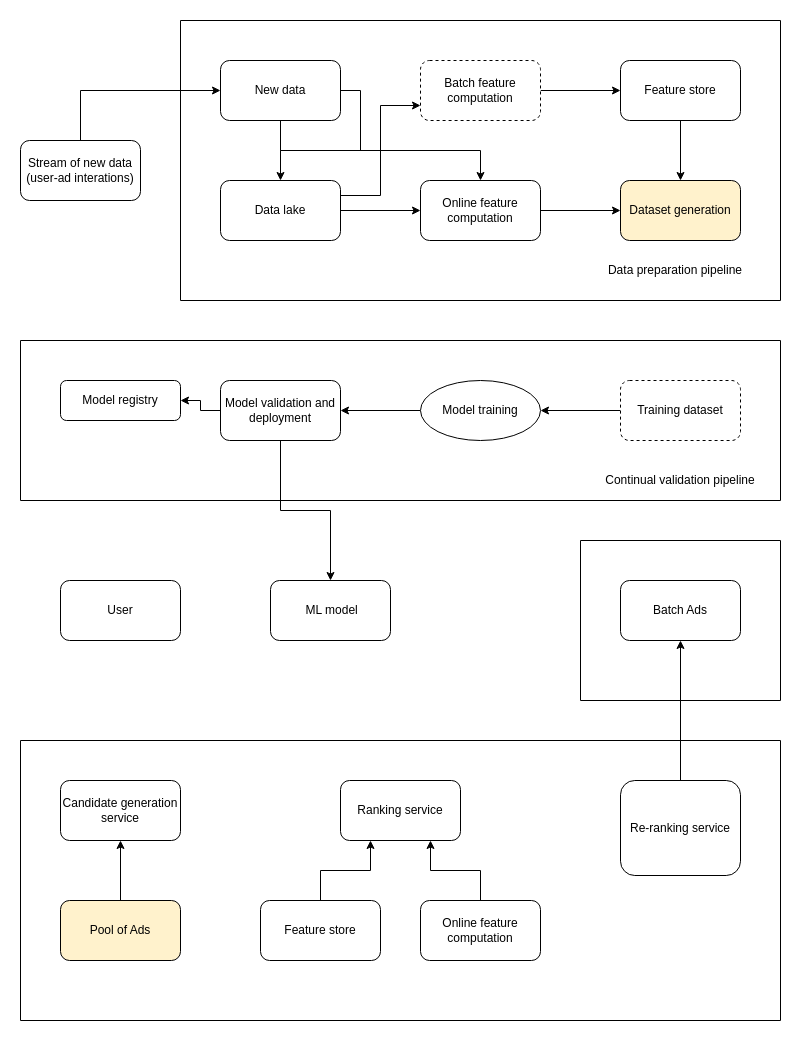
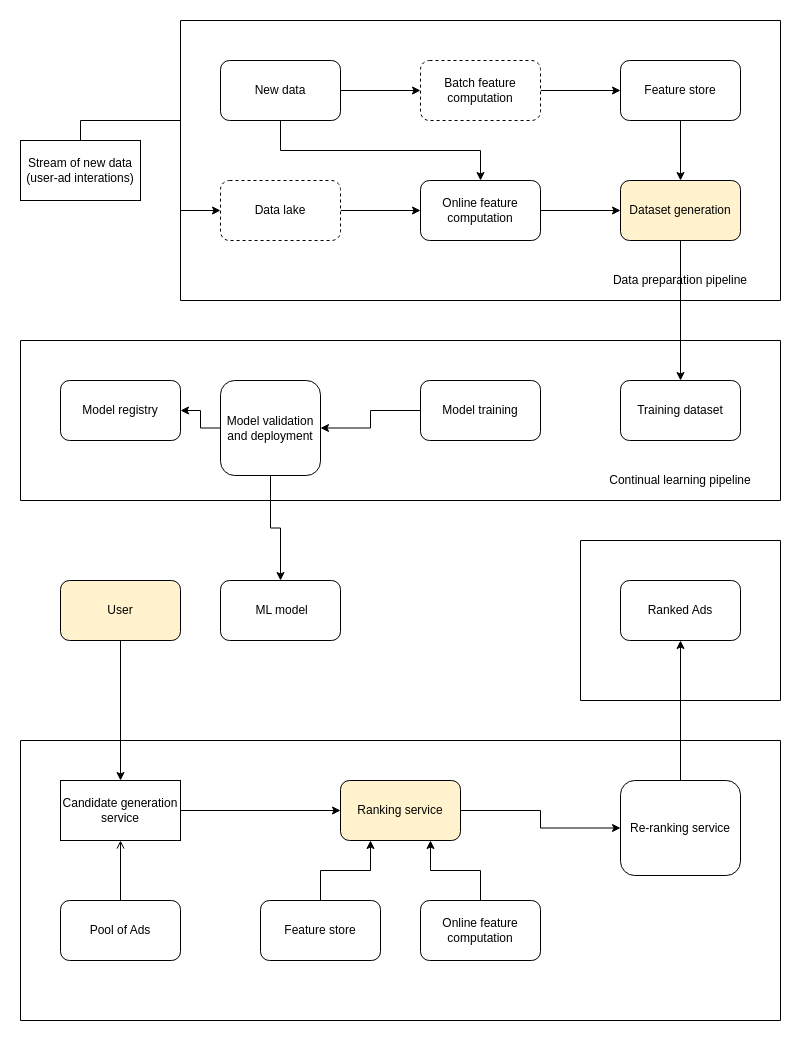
  <mxCell id="0" />
  <mxCell id="1" parent="0" />
- <mxCell id="2" style="edgeStyle=orthogonalEdgeStyle;rounded=0;orthogonalLoop=1;jettySize=auto;html=1;exitX=0.5;exitY=0;exitDx=0;exitDy=0;entryX=0;entryY=0.5;entryDx=0;entryDy=0;" edge="1" parent="1" source="3" target="7"><mxGeometry relative="1" as="geometry" /></mxCell>
- <mxCell id="3" value="Stream of new data (user-ad interations)" style="rounded=1;whiteSpace=wrap;html=1;" vertex="1" parent="1"><mxGeometry x="20" y="140" width="120" height="60" as="geometry" /></mxCell>
+ <mxCell id="2" style="edgeStyle=orthogonalEdgeStyle;rounded=0;orthogonalLoop=1;jettySize=auto;html=1;exitX=0.5;exitY=0;exitDx=0;exitDy=0;" edge="1" parent="1" source="3" target="10"><mxGeometry relative="1" as="geometry" /></mxCell>
+ <mxCell id="3" value="Stream of new data (user-ad interations)" style="whiteSpace=wrap;html=1;rounded=0;" vertex="1" parent="1"><mxGeometry x="20" y="140" width="120" height="60" as="geometry" /></mxCell>
  <mxCell id="4" value="" style="swimlane;startSize=0;" vertex="1" parent="1"><mxGeometry x="180" y="20" width="600" height="280" as="geometry" /></mxCell>
- <mxCell id="5" style="edgeStyle=orthogonalEdgeStyle;rounded=0;orthogonalLoop=1;jettySize=auto;html=1;exitX=1;exitY=0.5;exitDx=0;exitDy=0;" edge="1" parent="4" source="7" target="10"><mxGeometry relative="1" as="geometry" /></mxCell>
+ <mxCell id="5" style="edgeStyle=orthogonalEdgeStyle;rounded=0;orthogonalLoop=1;jettySize=auto;html=1;exitX=1;exitY=0.5;exitDx=0;exitDy=0;" edge="1" parent="4" source="7" target="12"><mxGeometry relative="1" as="geometry" /></mxCell>
  <mxCell id="6" style="edgeStyle=orthogonalEdgeStyle;rounded=0;orthogonalLoop=1;jettySize=auto;html=1;exitX=0.5;exitY=1;exitDx=0;exitDy=0;entryX=0.5;entryY=0;entryDx=0;entryDy=0;" edge="1" parent="4" source="7" target="14"><mxGeometry relative="1" as="geometry" /></mxCell>
  <mxCell id="7" value="New data" style="rounded=1;whiteSpace=wrap;html=1;" vertex="1" parent="4"><mxGeometry x="40" y="40" width="120" height="60" as="geometry" /></mxCell>
  <mxCell id="8" style="edgeStyle=orthogonalEdgeStyle;rounded=0;orthogonalLoop=1;jettySize=auto;html=1;exitX=1;exitY=0.5;exitDx=0;exitDy=0;entryX=0;entryY=0.5;entryDx=0;entryDy=0;" edge="1" parent="4" source="10" target="14"><mxGeometry relative="1" as="geometry" /></mxCell>
- <mxCell id="9" style="edgeStyle=orthogonalEdgeStyle;rounded=0;orthogonalLoop=1;jettySize=auto;html=1;exitX=1;exitY=0.25;exitDx=0;exitDy=0;entryX=0;entryY=0.75;entryDx=0;entryDy=0;" edge="1" parent="4" source="10" target="12"><mxGeometry relative="1" as="geometry" /></mxCell>
- <mxCell id="10" value="Data lake" style="rounded=1;whiteSpace=wrap;html=1;" vertex="1" parent="4"><mxGeometry x="40" y="160" width="120" height="60" as="geometry" /></mxCell>
+ <mxCell id="10" value="Data lake" style="rounded=1;whiteSpace=wrap;html=1;dashed=1;" vertex="1" parent="4"><mxGeometry x="40" y="160" width="120" height="60" as="geometry" /></mxCell>
  <mxCell id="11" style="edgeStyle=orthogonalEdgeStyle;rounded=0;orthogonalLoop=1;jettySize=auto;html=1;exitX=1;exitY=0.5;exitDx=0;exitDy=0;entryX=0;entryY=0.5;entryDx=0;entryDy=0;" edge="1" parent="4" source="12" target="16"><mxGeometry relative="1" as="geometry" /></mxCell>
  <mxCell id="12" value="Batch feature computation" style="rounded=1;whiteSpace=wrap;html=1;dashed=1;" vertex="1" parent="4"><mxGeometry x="240" y="40" width="120" height="60" as="geometry" /></mxCell>
  <mxCell id="13" style="edgeStyle=orthogonalEdgeStyle;rounded=0;orthogonalLoop=1;jettySize=auto;html=1;exitX=1;exitY=0.5;exitDx=0;exitDy=0;" edge="1" parent="4" source="14" target="17"><mxGeometry relative="1" as="geometry" /></mxCell>
  <mxCell id="14" value="Online feature computation" style="rounded=1;whiteSpace=wrap;html=1;" vertex="1" parent="4"><mxGeometry x="240" y="160" width="120" height="60" as="geometry" /></mxCell>
  <mxCell id="15" style="edgeStyle=orthogonalEdgeStyle;rounded=0;orthogonalLoop=1;jettySize=auto;html=1;exitX=0.5;exitY=1;exitDx=0;exitDy=0;entryX=0.5;entryY=0;entryDx=0;entryDy=0;" edge="1" parent="4" source="16" target="17"><mxGeometry relative="1" as="geometry" /></mxCell>
  <mxCell id="16" value="Feature store" style="rounded=1;whiteSpace=wrap;html=1;" vertex="1" parent="4"><mxGeometry x="440" y="40" width="120" height="60" as="geometry" /></mxCell>
  <mxCell id="17" value="Dataset generation" style="rounded=1;whiteSpace=wrap;html=1;fillColor=#fff2cc;" vertex="1" parent="4"><mxGeometry x="440" y="160" width="120" height="60" as="geometry" /></mxCell>
- <mxCell id="18" value="Data preparation pipeline" style="text;html=1;align=center;verticalAlign=middle;whiteSpace=wrap;rounded=0;" vertex="1" parent="4"><mxGeometry x="395" y="230" width="200" height="40" as="geometry" /></mxCell>
+ <mxCell id="18" value="Data preparation pipeline" style="text;html=1;align=center;verticalAlign=middle;whiteSpace=wrap;rounded=0;" vertex="1" parent="4"><mxGeometry x="400" y="240" width="200" height="40" as="geometry" /></mxCell>
  <mxCell id="19" value="" style="swimlane;startSize=0;" vertex="1" parent="1"><mxGeometry x="20" y="340" width="760" height="160" as="geometry" /></mxCell>
- <mxCell id="20" style="edgeStyle=orthogonalEdgeStyle;rounded=0;orthogonalLoop=1;jettySize=auto;html=1;exitX=0;exitY=0.5;exitDx=0;exitDy=0;entryX=1;entryY=0.5;entryDx=0;entryDy=0;" edge="1" parent="19" source="21" target="23"><mxGeometry relative="1" as="geometry" /></mxCell>
- <mxCell id="21" value="Training dataset" style="rounded=1;whiteSpace=wrap;html=1;dashed=1;" vertex="1" parent="19"><mxGeometry x="600" y="40" width="120" height="60" as="geometry" /></mxCell>
+ <mxCell id="21" value="Training dataset" style="rounded=1;whiteSpace=wrap;html=1;" vertex="1" parent="19"><mxGeometry x="600" y="40" width="120" height="60" as="geometry" /></mxCell>
  <mxCell id="22" style="edgeStyle=orthogonalEdgeStyle;rounded=0;orthogonalLoop=1;jettySize=auto;html=1;exitX=0;exitY=0.5;exitDx=0;exitDy=0;entryX=1;entryY=0.5;entryDx=0;entryDy=0;" edge="1" parent="19" source="23" target="25"><mxGeometry relative="1" as="geometry" /></mxCell>
- <mxCell id="23" value="Model training" style="ellipse;whiteSpace=wrap;html=1;" vertex="1" parent="19"><mxGeometry x="400" y="40" width="120" height="60" as="geometry" /></mxCell>
+ <mxCell id="23" value="Model training" style="rounded=1;whiteSpace=wrap;html=1;" vertex="1" parent="19"><mxGeometry x="400" y="40" width="120" height="60" as="geometry" /></mxCell>
  <mxCell id="24" style="edgeStyle=orthogonalEdgeStyle;rounded=0;orthogonalLoop=1;jettySize=auto;html=1;exitX=0;exitY=0.5;exitDx=0;exitDy=0;entryX=1;entryY=0.5;entryDx=0;entryDy=0;" edge="1" parent="19" source="25" target="26"><mxGeometry relative="1" as="geometry" /></mxCell>
- <mxCell id="25" value="Model validation and deployment" style="rounded=1;whiteSpace=wrap;html=1;" vertex="1" parent="19"><mxGeometry x="200" y="40" width="120" height="60" as="geometry" /></mxCell>
- <mxCell id="26" value="Model registry" style="rounded=1;whiteSpace=wrap;html=1;" vertex="1" parent="19"><mxGeometry x="40" y="40" width="120" height="40" as="geometry" /></mxCell>
- <mxCell id="27" value="Continual validation pipeline" style="text;html=1;align=center;verticalAlign=middle;whiteSpace=wrap;rounded=0;" vertex="1" parent="19"><mxGeometry x="560" y="120" width="200" height="40" as="geometry" /></mxCell>
+ <mxCell id="25" value="Model validation and deployment" style="rounded=1;whiteSpace=wrap;html=1;" vertex="1" parent="19"><mxGeometry x="200" y="40" width="100" height="95" as="geometry" /></mxCell>
+ <mxCell id="26" value="Model registry" style="rounded=1;whiteSpace=wrap;html=1;" vertex="1" parent="19"><mxGeometry x="40" y="40" width="120" height="60" as="geometry" /></mxCell>
+ <mxCell id="27" value="Continual learning pipeline" style="text;html=1;align=center;verticalAlign=middle;whiteSpace=wrap;rounded=0;" vertex="1" parent="19"><mxGeometry x="560" y="120" width="200" height="40" as="geometry" /></mxCell>
  <mxCell id="28" value="" style="swimlane;startSize=0;" vertex="1" parent="1"><mxGeometry x="580" y="540" width="200" height="160" as="geometry" /></mxCell>
- <mxCell id="29" value="Batch Ads" style="rounded=1;whiteSpace=wrap;html=1;" vertex="1" parent="28"><mxGeometry x="40" y="40" width="120" height="60" as="geometry" /></mxCell>
+ <mxCell id="29" value="Ranked Ads" style="rounded=1;whiteSpace=wrap;html=1;" vertex="1" parent="28"><mxGeometry x="40" y="40" width="120" height="60" as="geometry" /></mxCell>
  <mxCell id="30" value="" style="swimlane;startSize=0;" vertex="1" parent="1"><mxGeometry x="20" y="740" width="760" height="280" as="geometry" /></mxCell>
- <mxCell id="32" value="Candidate generation service" style="rounded=1;whiteSpace=wrap;html=1;" vertex="1" parent="30"><mxGeometry x="40" y="40" width="120" height="60" as="geometry" /></mxCell>
+ <mxCell id="31" style="edgeStyle=orthogonalEdgeStyle;rounded=0;orthogonalLoop=1;jettySize=auto;html=1;exitX=1;exitY=0.5;exitDx=0;exitDy=0;entryX=0;entryY=0.5;entryDx=0;entryDy=0;" edge="1" parent="30" source="32" target="37"><mxGeometry relative="1" as="geometry" /></mxCell>
+ <mxCell id="32" value="Candidate generation service" style="whiteSpace=wrap;html=1;rounded=0;" vertex="1" parent="30"><mxGeometry x="40" y="40" width="120" height="60" as="geometry" /></mxCell>
  <mxCell id="33" value="Re-ranking service" style="rounded=1;whiteSpace=wrap;html=1;" vertex="1" parent="30"><mxGeometry x="600" y="40" width="120" height="95" as="geometry" /></mxCell>
- <mxCell id="34" style="edgeStyle=orthogonalEdgeStyle;rounded=0;orthogonalLoop=1;jettySize=auto;html=1;exitX=0.5;exitY=0;exitDx=0;exitDy=0;entryX=0.5;entryY=1;entryDx=0;entryDy=0;" edge="1" parent="30" source="35" target="32"><mxGeometry relative="1" as="geometry" /></mxCell>
- <mxCell id="35" value="Pool of Ads" style="rounded=1;whiteSpace=wrap;html=1;fillColor=#fff2cc;" vertex="1" parent="30"><mxGeometry x="40" y="160" width="120" height="60" as="geometry" /></mxCell>
- <mxCell id="37" value="Ranking service" style="rounded=1;whiteSpace=wrap;html=1;" vertex="1" parent="30"><mxGeometry x="320" y="40" width="120" height="60" as="geometry" /></mxCell>
+ <mxCell id="34" style="edgeStyle=orthogonalEdgeStyle;rounded=0;orthogonalLoop=1;jettySize=auto;html=1;exitX=0.5;exitY=0;exitDx=0;exitDy=0;entryX=0.5;entryY=1;entryDx=0;entryDy=0;endArrow=open;" edge="1" parent="30" source="35" target="32"><mxGeometry relative="1" as="geometry" /></mxCell>
+ <mxCell id="35" value="Pool of Ads" style="rounded=1;whiteSpace=wrap;html=1;" vertex="1" parent="30"><mxGeometry x="40" y="160" width="120" height="60" as="geometry" /></mxCell>
+ <mxCell id="36" style="edgeStyle=orthogonalEdgeStyle;rounded=0;orthogonalLoop=1;jettySize=auto;html=1;exitX=1;exitY=0.5;exitDx=0;exitDy=0;entryX=0;entryY=0.5;entryDx=0;entryDy=0;" edge="1" parent="30" source="37" target="33"><mxGeometry relative="1" as="geometry" /></mxCell>
+ <mxCell id="37" value="Ranking service" style="rounded=1;whiteSpace=wrap;html=1;fillColor=#fff2cc;" vertex="1" parent="30"><mxGeometry x="320" y="40" width="120" height="60" as="geometry" /></mxCell>
  <mxCell id="38" style="edgeStyle=orthogonalEdgeStyle;rounded=0;orthogonalLoop=1;jettySize=auto;html=1;exitX=0.5;exitY=0;exitDx=0;exitDy=0;entryX=0.25;entryY=1;entryDx=0;entryDy=0;" edge="1" parent="30" source="39" target="37"><mxGeometry relative="1" as="geometry" /></mxCell>
  <mxCell id="39" value="Feature store" style="rounded=1;whiteSpace=wrap;html=1;" vertex="1" parent="30"><mxGeometry x="240" y="160" width="120" height="60" as="geometry" /></mxCell>
  <mxCell id="40" style="edgeStyle=orthogonalEdgeStyle;rounded=0;orthogonalLoop=1;jettySize=auto;html=1;exitX=0.5;exitY=0;exitDx=0;exitDy=0;entryX=0.75;entryY=1;entryDx=0;entryDy=0;" edge="1" parent="30" source="41" target="37"><mxGeometry relative="1" as="geometry" /></mxCell>
  <mxCell id="41" value="Online feature computation" style="rounded=1;whiteSpace=wrap;html=1;" vertex="1" parent="30"><mxGeometry x="400" y="160" width="120" height="60" as="geometry" /></mxCell>
- <mxCell id="42" value="&amp;nbsp;ML model" style="rounded=1;whiteSpace=wrap;html=1;" vertex="1" parent="1"><mxGeometry x="270" y="580" width="120" height="60" as="geometry" /></mxCell>
+ <mxCell id="42" value="&amp;nbsp;ML model" style="rounded=1;whiteSpace=wrap;html=1;" vertex="1" parent="1"><mxGeometry x="220" y="580" width="120" height="60" as="geometry" /></mxCell>
+ <mxCell id="43" style="edgeStyle=orthogonalEdgeStyle;rounded=0;orthogonalLoop=1;jettySize=auto;html=1;exitX=0.5;exitY=1;exitDx=0;exitDy=0;entryX=0.5;entryY=0;entryDx=0;entryDy=0;" edge="1" parent="1" source="17" target="21"><mxGeometry relative="1" as="geometry" /></mxCell>
  <mxCell id="44" style="edgeStyle=orthogonalEdgeStyle;rounded=0;orthogonalLoop=1;jettySize=auto;html=1;exitX=0.5;exitY=1;exitDx=0;exitDy=0;" edge="1" parent="1" source="25" target="42"><mxGeometry relative="1" as="geometry" /></mxCell>
  <mxCell id="45" style="edgeStyle=orthogonalEdgeStyle;rounded=0;orthogonalLoop=1;jettySize=auto;html=1;exitX=0.5;exitY=0;exitDx=0;exitDy=0;entryX=0.5;entryY=1;entryDx=0;entryDy=0;" edge="1" parent="1" source="33" target="29"><mxGeometry relative="1" as="geometry" /></mxCell>
- <mxCell id="47" value="User" style="rounded=1;whiteSpace=wrap;html=1;" vertex="1" parent="1"><mxGeometry x="60" y="580" width="120" height="60" as="geometry" /></mxCell>
+ <mxCell id="46" style="edgeStyle=orthogonalEdgeStyle;rounded=0;orthogonalLoop=1;jettySize=auto;html=1;exitX=0.5;exitY=1;exitDx=0;exitDy=0;entryX=0.5;entryY=0;entryDx=0;entryDy=0;" edge="1" parent="1" source="47" target="32"><mxGeometry relative="1" as="geometry" /></mxCell>
+ <mxCell id="47" value="User" style="rounded=1;whiteSpace=wrap;html=1;fillColor=#fff2cc;" vertex="1" parent="1"><mxGeometry x="60" y="580" width="120" height="60" as="geometry" /></mxCell>
